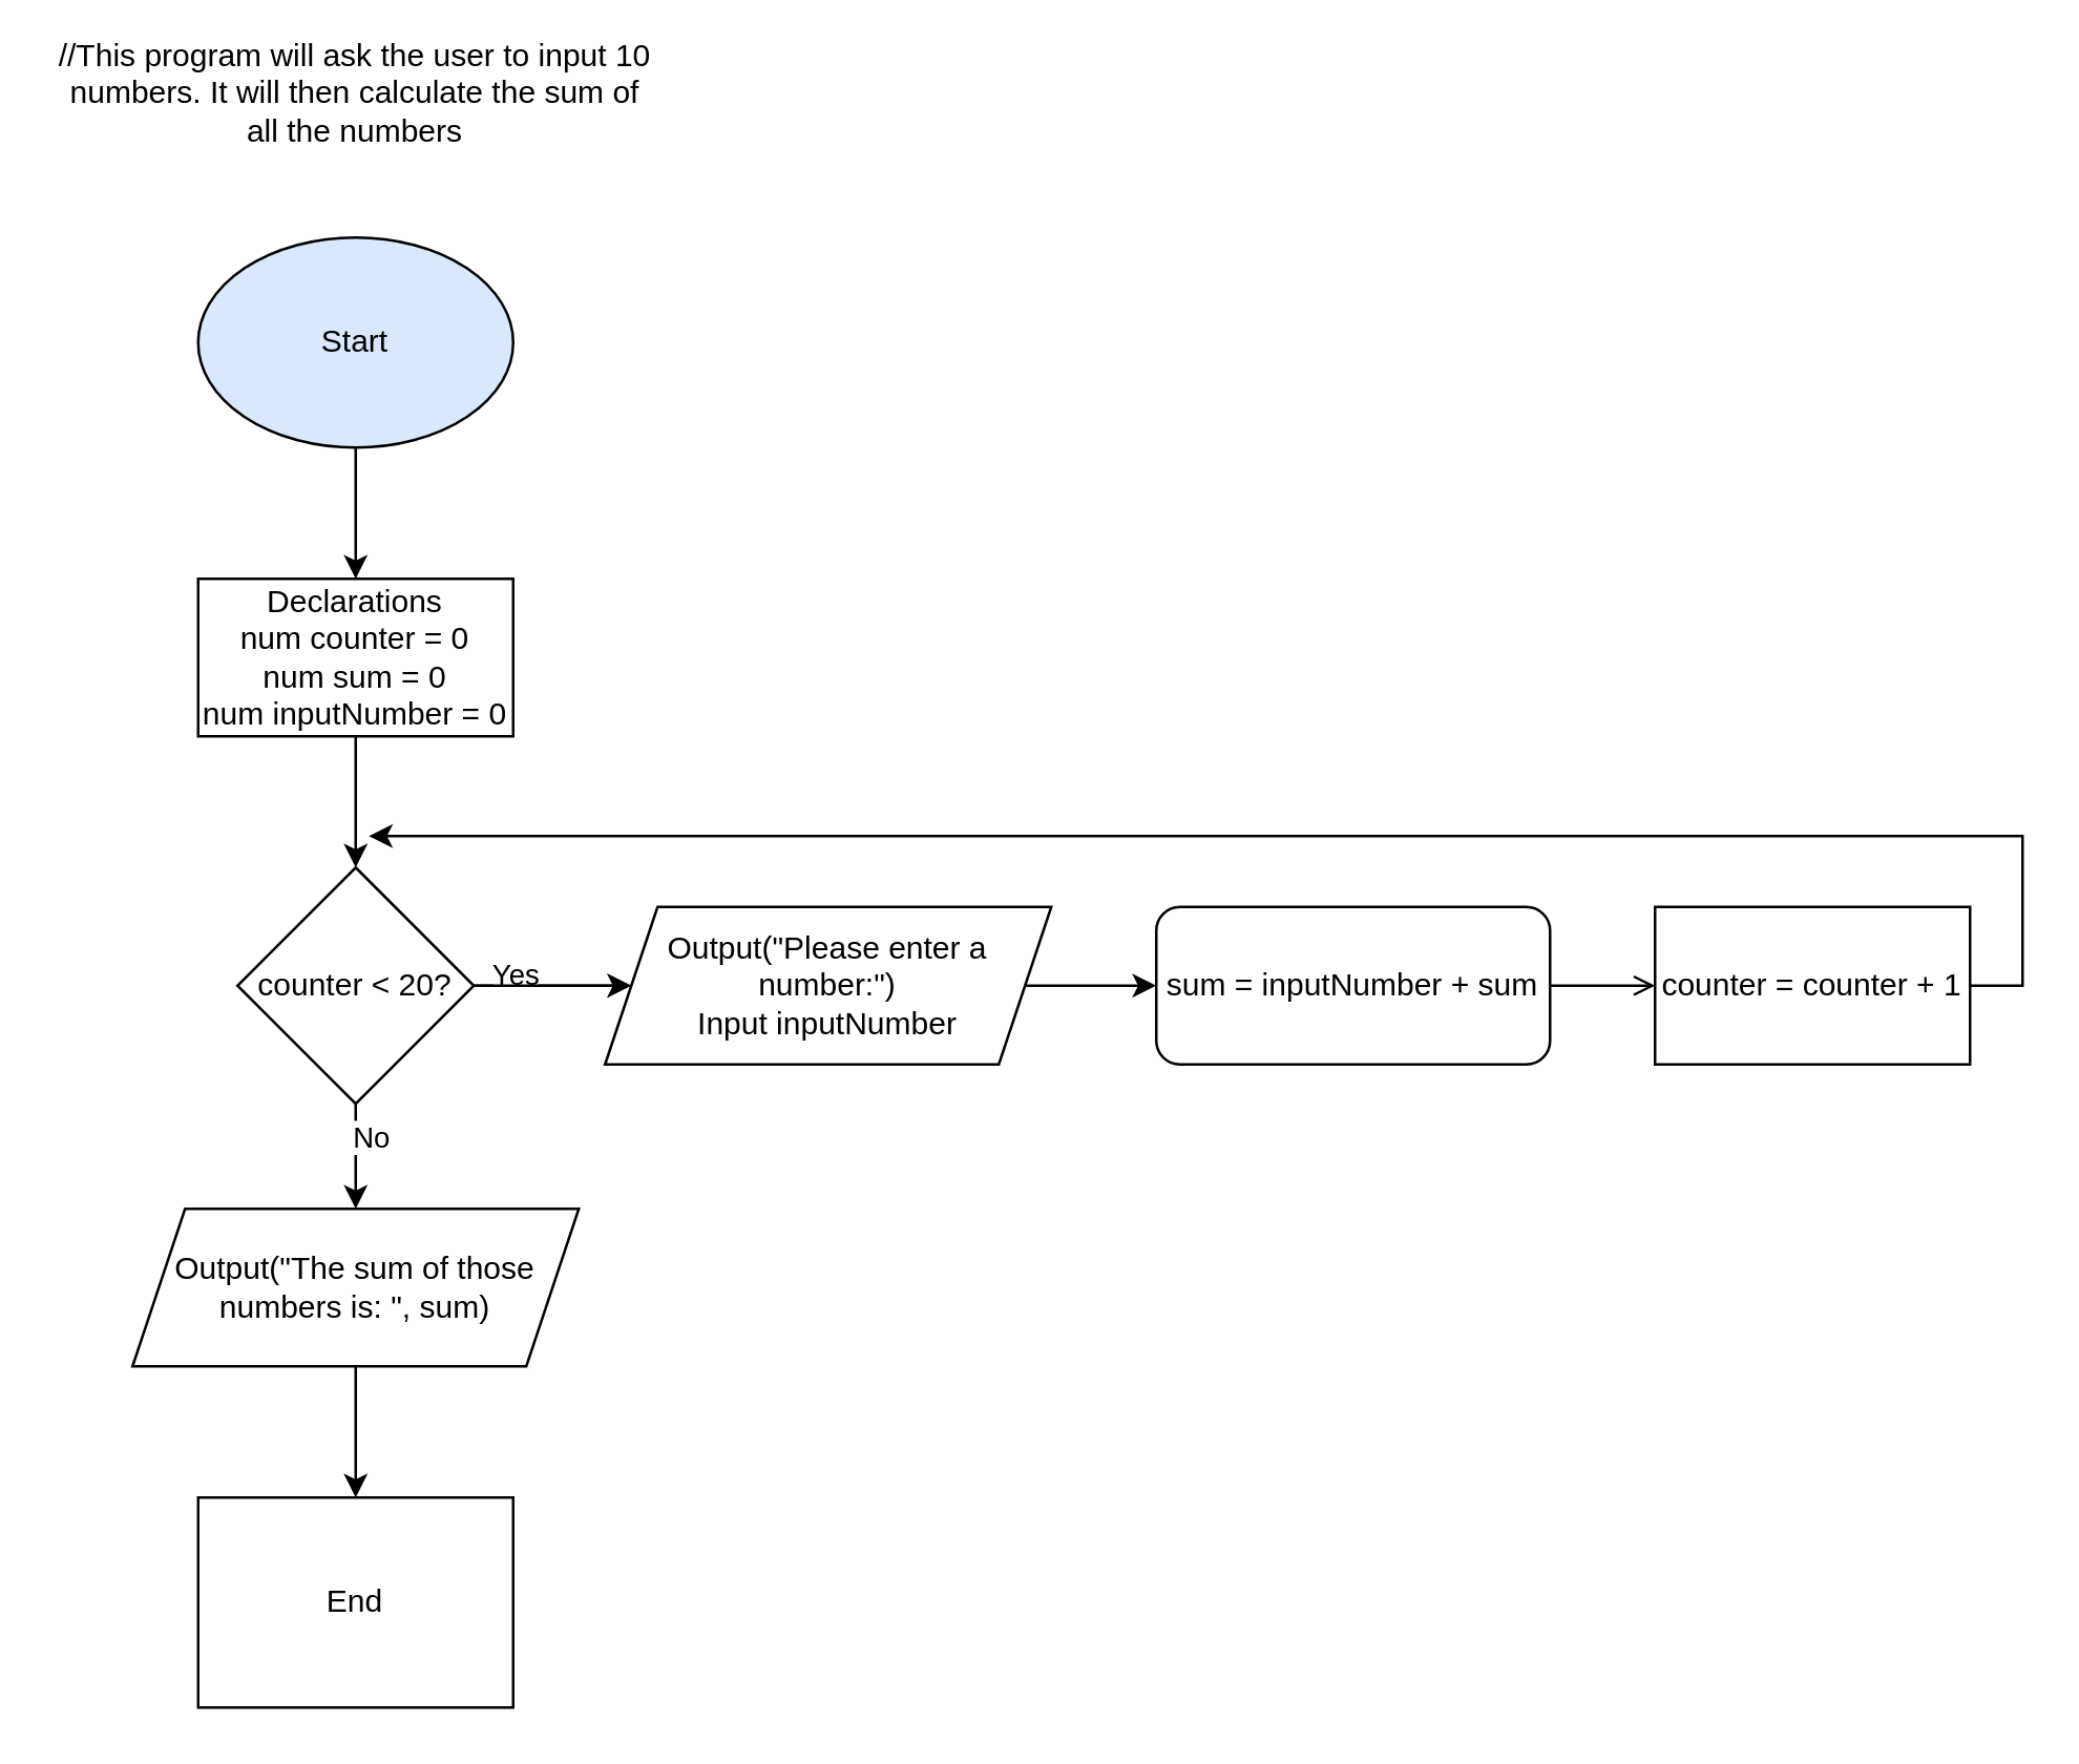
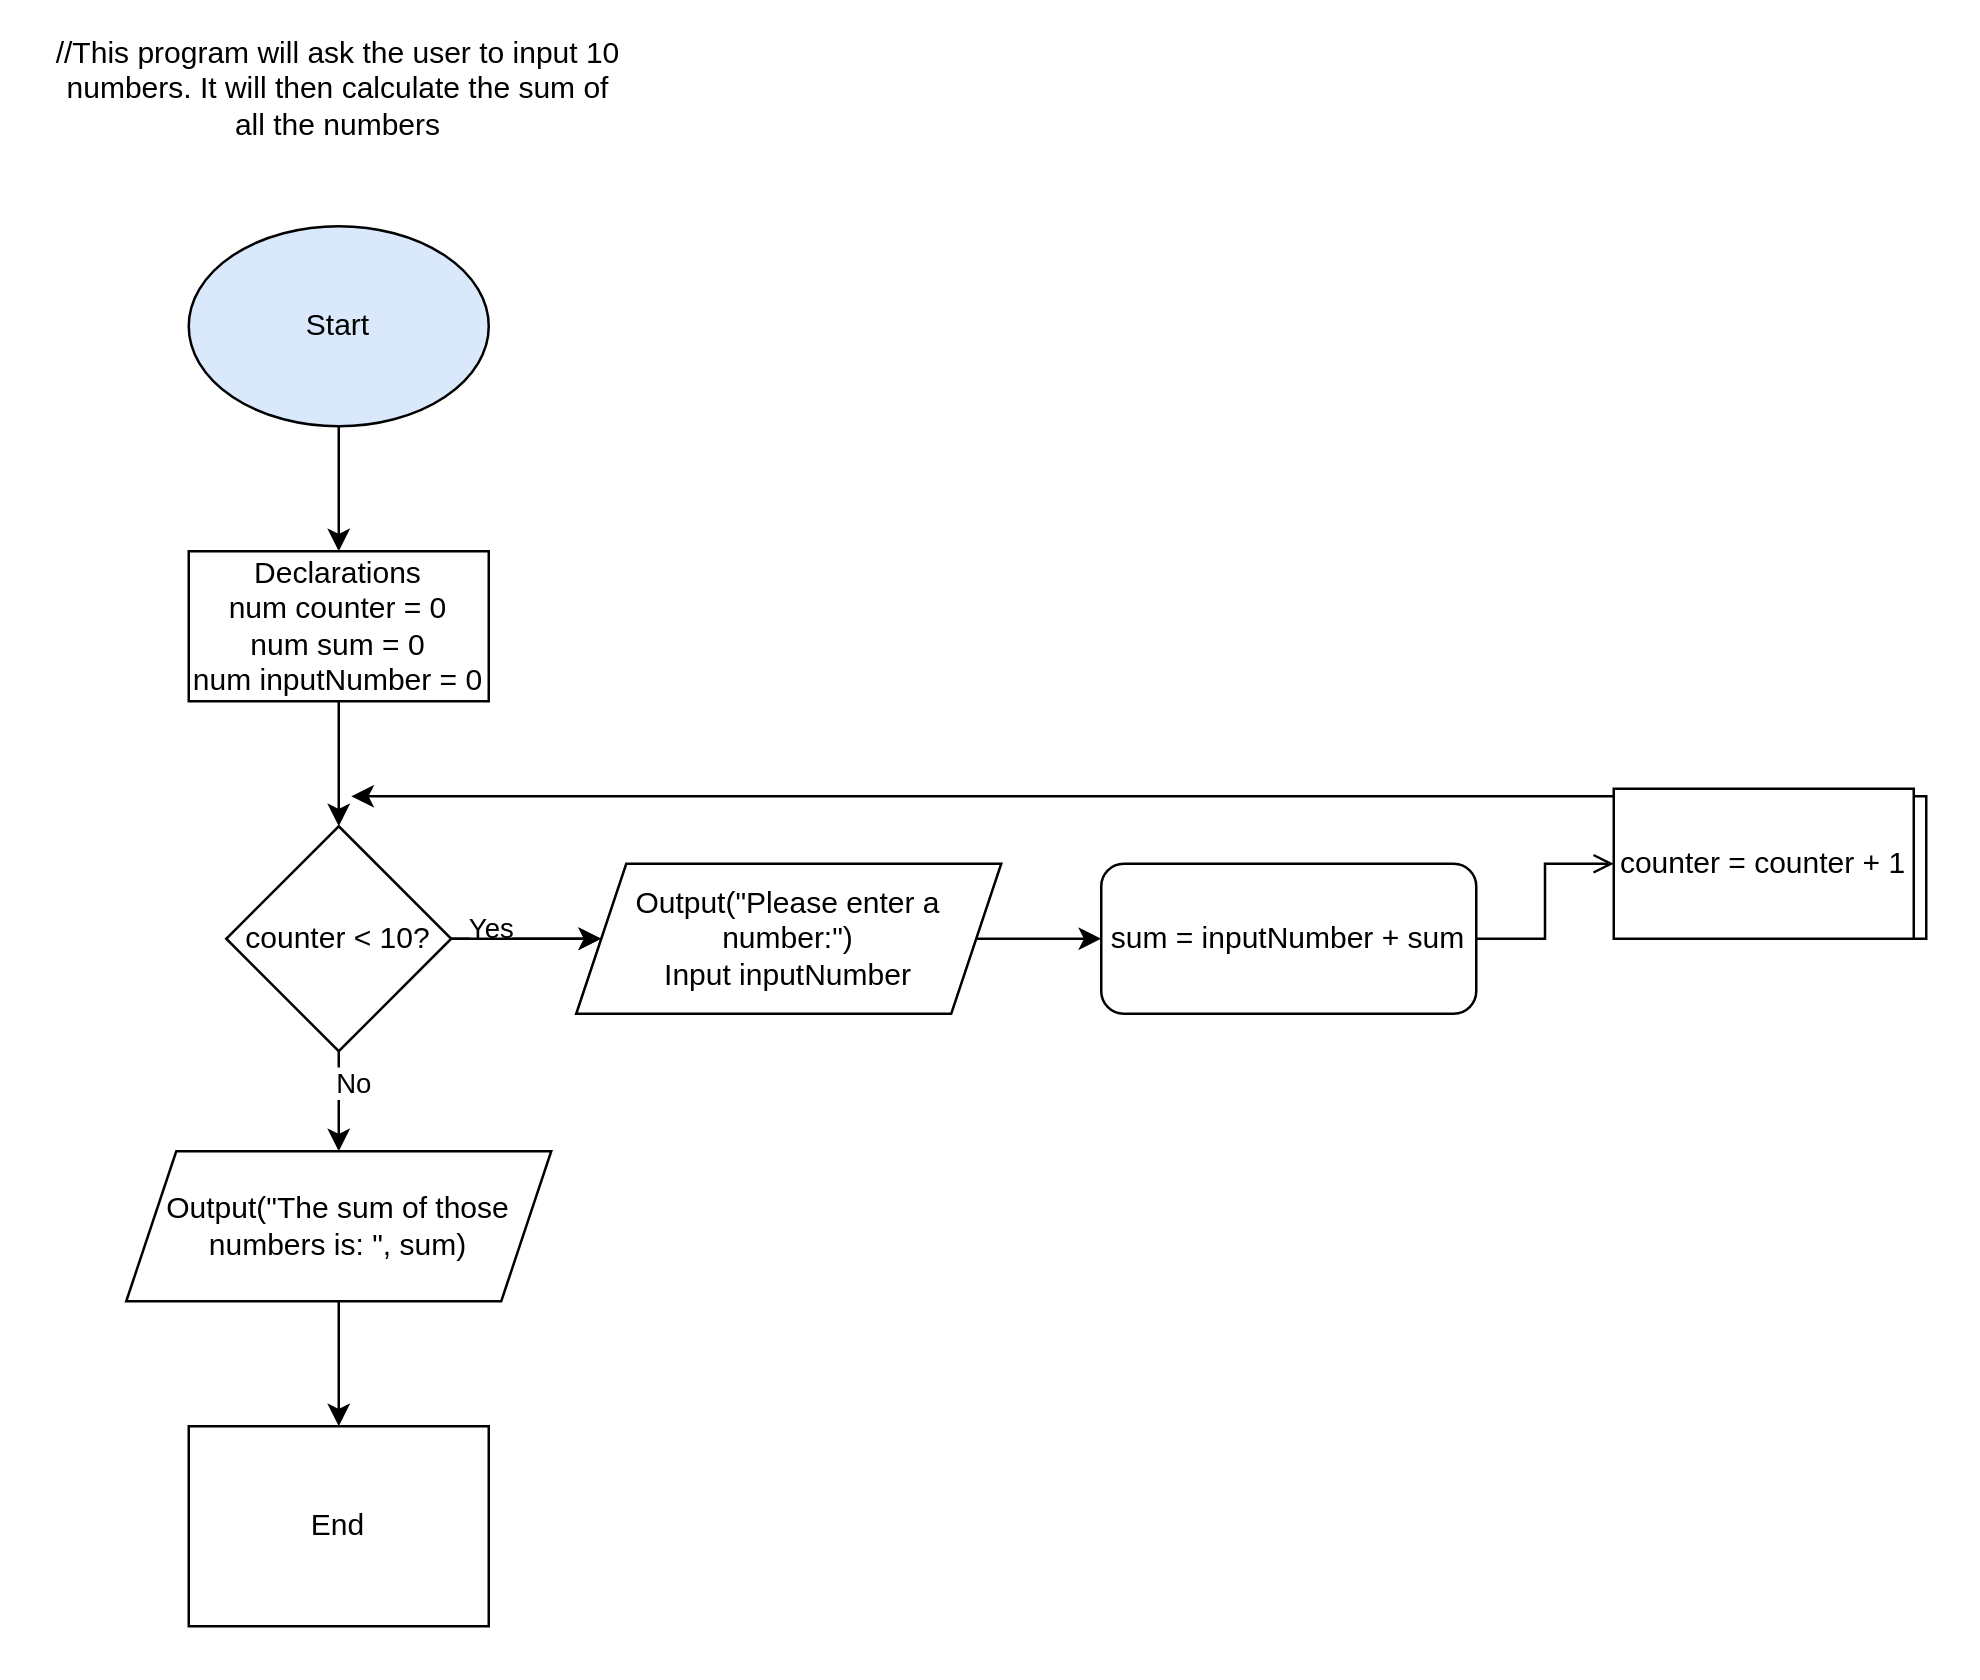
  <mxCell id="0" />
  <mxCell id="1" parent="0" />
  <mxCell id="2" value="//This program will ask the user to input 10 numbers. It will then calculate the sum of all the numbers" style="text;html=1;align=center;verticalAlign=middle;whiteSpace=wrap;rounded=0;" vertex="1" parent="1"><mxGeometry x="20" y="20" width="230" height="30" as="geometry" /></mxCell>
  <mxCell id="3" style="edgeStyle=orthogonalEdgeStyle;rounded=0;orthogonalLoop=1;jettySize=auto;html=1;exitX=0.5;exitY=1;exitDx=0;exitDy=0;entryX=0.5;entryY=0;entryDx=0;entryDy=0;" edge="1" parent="1" source="4" target="6"><mxGeometry relative="1" as="geometry" /></mxCell>
  <mxCell id="4" value="Start" style="ellipse;whiteSpace=wrap;html=1;fillColor=#dae8fc;" vertex="1" parent="1"><mxGeometry x="75" y="90" width="120" height="80" as="geometry" /></mxCell>
  <mxCell id="5" style="edgeStyle=orthogonalEdgeStyle;rounded=0;orthogonalLoop=1;jettySize=auto;html=1;exitX=0.5;exitY=1;exitDx=0;exitDy=0;entryX=0.5;entryY=0;entryDx=0;entryDy=0;" edge="1" parent="1" source="6" target="12"><mxGeometry relative="1" as="geometry" /></mxCell>
  <mxCell id="6" value="Declarations&lt;div&gt;num counter = 0&lt;/div&gt;&lt;div&gt;num sum = 0&lt;/div&gt;&lt;div&gt;num inputNumber = 0&lt;/div&gt;" style="rounded=0;whiteSpace=wrap;html=1;" vertex="1" parent="1"><mxGeometry x="75" y="220" width="120" height="60" as="geometry" /></mxCell>
  <mxCell id="7" style="edgeStyle=orthogonalEdgeStyle;rounded=0;orthogonalLoop=1;jettySize=auto;html=1;exitX=1;exitY=0.5;exitDx=0;exitDy=0;" edge="1" parent="1" source="12" target="14"><mxGeometry relative="1" as="geometry" /></mxCell>
  <mxCell id="8" value="Yes" style="edgeLabel;html=1;align=center;verticalAlign=middle;resizable=0;points=[];" vertex="1" connectable="0" parent="7"><mxGeometry x="-0.467" y="3" relative="1" as="geometry"><mxPoint x="-1" y="-2" as="offset" /></mxGeometry></mxCell>
  <mxCell id="9" style="edgeStyle=orthogonalEdgeStyle;rounded=0;orthogonalLoop=1;jettySize=auto;html=1;exitX=0.5;exitY=1;exitDx=0;exitDy=0;entryX=0.5;entryY=0;entryDx=0;entryDy=0;" edge="1" parent="1" source="12" target="20"><mxGeometry relative="1" as="geometry" /></mxCell>
  <mxCell id="10" value="No" style="edgeLabel;html=1;align=center;verticalAlign=middle;resizable=0;points=[];" vertex="1" connectable="0" parent="9"><mxGeometry x="-0.425" y="-1" relative="1" as="geometry"><mxPoint x="6" as="offset" /></mxGeometry></mxCell>
  <mxCell id="11" value="" style="edgeStyle=orthogonalEdgeStyle;rounded=0;orthogonalLoop=1;jettySize=auto;html=1;" edge="1" parent="1" source="12" target="14"><mxGeometry relative="1" as="geometry" /></mxCell>
- <mxCell id="12" value="counter &amp;lt; 20?" style="rhombus;whiteSpace=wrap;html=1;" vertex="1" parent="1"><mxGeometry x="90" y="330" width="90" height="90" as="geometry" /></mxCell>
+ <mxCell id="12" value="counter &amp;lt; 10?" style="rhombus;whiteSpace=wrap;html=1;" vertex="1" parent="1"><mxGeometry x="90" y="330" width="90" height="90" as="geometry" /></mxCell>
  <mxCell id="13" style="edgeStyle=orthogonalEdgeStyle;rounded=0;orthogonalLoop=1;jettySize=auto;html=1;exitX=1;exitY=0.5;exitDx=0;exitDy=0;entryX=0;entryY=0.5;entryDx=0;entryDy=0;" edge="1" parent="1" source="14" target="16"><mxGeometry relative="1" as="geometry" /></mxCell>
  <mxCell id="14" value="Output(&quot;Please enter a number:&quot;)&lt;div&gt;Input inputNumber&lt;/div&gt;" style="shape=parallelogram;perimeter=parallelogramPerimeter;whiteSpace=wrap;html=1;fixedSize=1;" vertex="1" parent="1"><mxGeometry x="230" y="345" width="170" height="60" as="geometry" /></mxCell>
  <mxCell id="15" style="edgeStyle=orthogonalEdgeStyle;rounded=0;orthogonalLoop=1;jettySize=auto;html=1;exitX=1;exitY=0.5;exitDx=0;exitDy=0;entryX=0;entryY=0.5;entryDx=0;entryDy=0;endArrow=open;" edge="1" parent="1" source="16" target="18"><mxGeometry relative="1" as="geometry" /></mxCell>
  <mxCell id="16" value="sum = inputNumber + sum" style="whiteSpace=wrap;html=1;rounded=1;" vertex="1" parent="1"><mxGeometry x="440" y="345" width="150" height="60" as="geometry" /></mxCell>
  <mxCell id="17" style="edgeStyle=orthogonalEdgeStyle;rounded=0;orthogonalLoop=1;jettySize=auto;html=1;exitX=1;exitY=0.5;exitDx=0;exitDy=0;" edge="1" parent="1" source="18"><mxGeometry relative="1" as="geometry"><mxPoint x="140" y="318" as="targetPoint" /><Array as="points"><mxPoint x="770" y="375" /><mxPoint x="770" y="318" /><mxPoint x="140" y="318" /></Array></mxGeometry></mxCell>
- <mxCell id="18" value="counter = counter + 1" style="rounded=0;whiteSpace=wrap;html=1;" vertex="1" parent="1"><mxGeometry x="630" y="345" width="120" height="60" as="geometry" /></mxCell>
+ <mxCell id="18" value="counter = counter + 1" style="rounded=0;whiteSpace=wrap;html=1;" vertex="1" parent="1"><mxGeometry x="645" y="315" width="120" height="60" as="geometry" /></mxCell>
  <mxCell id="19" style="edgeStyle=orthogonalEdgeStyle;rounded=0;orthogonalLoop=1;jettySize=auto;html=1;exitX=0.5;exitY=1;exitDx=0;exitDy=0;entryX=0.5;entryY=0;entryDx=0;entryDy=0;" edge="1" parent="1" source="20" target="21"><mxGeometry relative="1" as="geometry" /></mxCell>
  <mxCell id="20" value="Output(&quot;The sum of those numbers is: &quot;, sum)" style="shape=parallelogram;perimeter=parallelogramPerimeter;whiteSpace=wrap;html=1;fixedSize=1;" vertex="1" parent="1"><mxGeometry x="50" y="460" width="170" height="60" as="geometry" /></mxCell>
  <mxCell id="21" value="End" style="whiteSpace=wrap;html=1;rounded=0;" vertex="1" parent="1"><mxGeometry x="75" y="570" width="120" height="80" as="geometry" /></mxCell>
